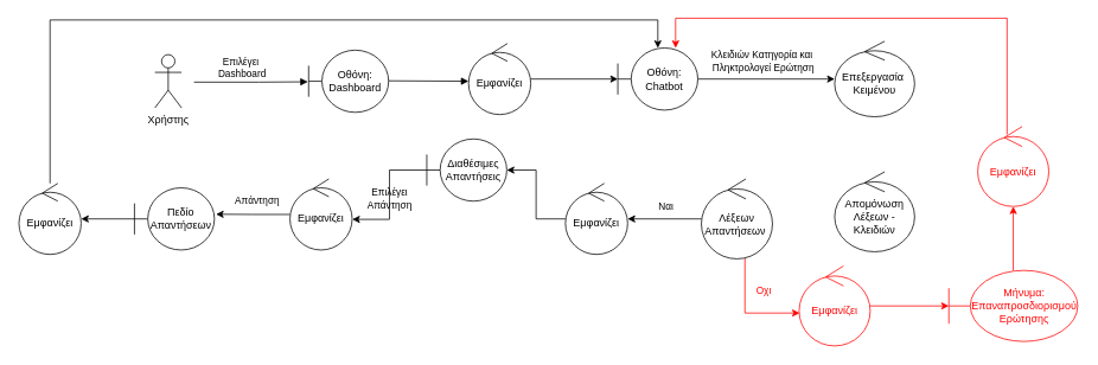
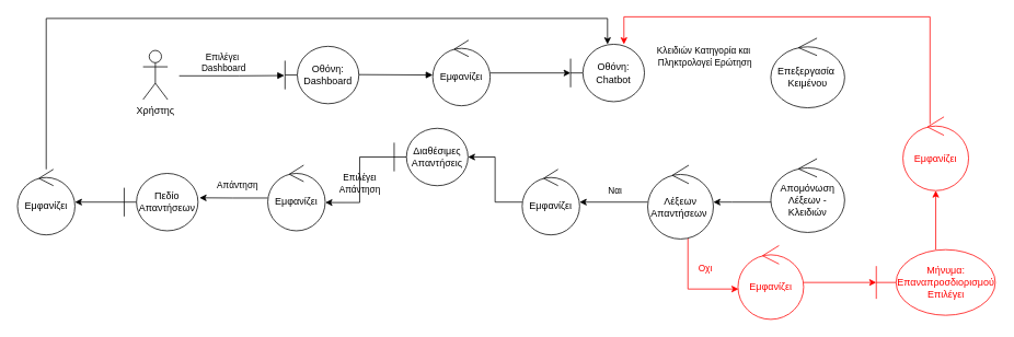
  <mxCell id="0" />
  <mxCell id="1" parent="0" />
  <mxCell id="2" value="Οθόνη:&lt;br&gt;Dashboard" style="shape=umlBoundary;whiteSpace=wrap;html=1;" parent="1" vertex="1"><mxGeometry x="346" y="56" width="90" height="70" as="geometry" /></mxCell>
  <mxCell id="3" value="Επιλέγει&amp;nbsp;&lt;br&gt;Dashboard" style="html=1;verticalAlign=bottom;endArrow=block;rounded=0;entryX=-0.009;entryY=0.509;entryDx=0;entryDy=0;entryPerimeter=0;" parent="1" target="2" edge="1"><mxGeometry x="-0.155" width="80" relative="1" as="geometry"><mxPoint x="217" y="92" as="sourcePoint" /><mxPoint x="370" y="90.5" as="targetPoint" /><Array as="points"><mxPoint x="290" y="92" /></Array><mxPoint as="offset" /></mxGeometry></mxCell>
  <mxCell id="4" value="Χρήστης" style="shape=umlActor;verticalLabelPosition=bottom;verticalAlign=top;html=1;outlineConnect=0;fillColor=#FFFFFF;" parent="1" vertex="1"><mxGeometry x="173" y="61" width="30" height="60" as="geometry" /></mxCell>
  <mxCell id="5" value="" style="html=1;verticalAlign=bottom;endArrow=block;rounded=0;" parent="1" edge="1"><mxGeometry width="80" relative="1" as="geometry"><mxPoint x="436" y="90.5" as="sourcePoint" /><mxPoint x="526" y="90.98" as="targetPoint" /><Array as="points" /></mxGeometry></mxCell>
  <mxCell id="6" value="" style="edgeStyle=orthogonalEdgeStyle;rounded=0;orthogonalLoop=1;jettySize=auto;html=1;" parent="1" source="7" target="9" edge="1"><mxGeometry relative="1" as="geometry" /></mxCell>
  <mxCell id="7" value="Εμφανίζει" style="ellipse;shape=umlControl;whiteSpace=wrap;html=1;" parent="1" vertex="1"><mxGeometry x="526" y="48.5" width="70" height="80" as="geometry" /></mxCell>
- <mxCell id="8" value="" style="edgeStyle=orthogonalEdgeStyle;rounded=0;orthogonalLoop=1;jettySize=auto;html=1;" parent="1" source="9" target="10" edge="1"><mxGeometry relative="1" as="geometry" /></mxCell>
  <mxCell id="9" value="Οθόνη:&lt;br&gt;Chatbot" style="shape=umlBoundary;whiteSpace=wrap;html=1;" parent="1" vertex="1"><mxGeometry x="694" y="53.5" width="90" height="70" as="geometry" /></mxCell>
  <mxCell id="10" value="Επεξεργασία&amp;nbsp;&lt;br&gt;Κειμένου" style="ellipse;shape=umlControl;whiteSpace=wrap;html=1;" parent="1" vertex="1"><mxGeometry x="938" y="46" width="90" height="85" as="geometry" /></mxCell>
+ <mxCell id="11" value="" style="edgeStyle=orthogonalEdgeStyle;rounded=0;orthogonalLoop=1;jettySize=auto;html=1;" parent="1" source="12" target="17" edge="1"><mxGeometry relative="1" as="geometry"><Array as="points"><mxPoint x="891" y="246" /><mxPoint x="891" y="246" /></Array></mxGeometry></mxCell>
  <mxCell id="12" value="Απομόνωση Λέξεων - Κλειδιών" style="ellipse;shape=umlControl;whiteSpace=wrap;html=1;" parent="1" vertex="1"><mxGeometry x="938" y="193" width="90" height="90" as="geometry" /></mxCell>
  <mxCell id="13" value="" style="edgeStyle=orthogonalEdgeStyle;rounded=0;orthogonalLoop=1;jettySize=auto;html=1;" parent="1" source="17" target="19" edge="1"><mxGeometry relative="1" as="geometry" /></mxCell>
  <mxCell id="14" value="Ναι" style="edgeLabel;html=1;align=center;verticalAlign=middle;resizable=0;points=[];fontColor=#000000;" parent="13" vertex="1" connectable="0"><mxGeometry x="-0.023" y="-3" relative="1" as="geometry"><mxPoint y="-12" as="offset" /></mxGeometry></mxCell>
  <mxCell id="15" value="" style="edgeStyle=orthogonalEdgeStyle;rounded=0;orthogonalLoop=1;jettySize=auto;html=1;fontColor=#000000;strokeColor=#FF0000;" parent="1" source="17" target="30" edge="1"><mxGeometry relative="1" as="geometry"><Array as="points"><mxPoint x="837" y="352" /></Array></mxGeometry></mxCell>
  <mxCell id="16" value="Οχι" style="edgeLabel;html=1;align=center;verticalAlign=middle;resizable=0;points=[];fontColor=#FF0000;" parent="15" vertex="1" connectable="0"><mxGeometry x="-0.395" y="2" relative="1" as="geometry"><mxPoint x="18" as="offset" /></mxGeometry></mxCell>
  <mxCell id="17" value="Λέξεων Απαντήσεων&amp;nbsp;" style="ellipse;shape=umlControl;whiteSpace=wrap;html=1;" parent="1" vertex="1"><mxGeometry x="788" y="201" width="80" height="90" as="geometry" /></mxCell>
  <mxCell id="18" value="" style="edgeStyle=orthogonalEdgeStyle;rounded=0;orthogonalLoop=1;jettySize=auto;html=1;" parent="1" source="19" edge="1" target="21"><mxGeometry relative="1" as="geometry"><mxPoint x="527" y="246" as="targetPoint" /></mxGeometry></mxCell>
  <mxCell id="19" value="Εμφανίζει" style="ellipse;shape=umlControl;whiteSpace=wrap;html=1;" parent="1" vertex="1"><mxGeometry x="635" y="206" width="70" height="80" as="geometry" /></mxCell>
  <mxCell id="20" value="" style="edgeStyle=orthogonalEdgeStyle;rounded=0;orthogonalLoop=1;jettySize=auto;html=1;entryX=1.002;entryY=0.569;entryDx=0;entryDy=0;entryPerimeter=0;" parent="1" source="21" target="24" edge="1"><mxGeometry relative="1" as="geometry" /></mxCell>
  <mxCell id="21" value="Διαθέσιμες Απαντήσεις" style="shape=umlBoundary;whiteSpace=wrap;html=1;" parent="1" vertex="1"><mxGeometry x="479" y="156" width="90" height="70" as="geometry" /></mxCell>
  <mxCell id="22" value="" style="edgeStyle=orthogonalEdgeStyle;rounded=0;orthogonalLoop=1;jettySize=auto;html=1;entryX=1.02;entryY=0.425;entryDx=0;entryDy=0;entryPerimeter=0;" parent="1" source="24" target="26" edge="1"><mxGeometry relative="1" as="geometry"><mxPoint x="247" y="246" as="targetPoint" /></mxGeometry></mxCell>
  <mxCell id="23" value="Απάντηση" style="edgeLabel;html=1;align=center;verticalAlign=middle;resizable=0;points=[];" parent="22" vertex="1" connectable="0"><mxGeometry x="0.074" y="-2" relative="1" as="geometry"><mxPoint x="7" y="-13" as="offset" /></mxGeometry></mxCell>
  <mxCell id="24" value="Εμφανίζει" style="ellipse;shape=umlControl;whiteSpace=wrap;html=1;" parent="1" vertex="1"><mxGeometry x="325" y="201" width="70" height="80" as="geometry" /></mxCell>
  <mxCell id="25" value="" style="edgeStyle=orthogonalEdgeStyle;rounded=0;orthogonalLoop=1;jettySize=auto;html=1;" parent="1" source="26" target="28" edge="1"><mxGeometry relative="1" as="geometry"><mxPoint x="192" y="352" as="targetPoint" /></mxGeometry></mxCell>
  <mxCell id="26" value="Πεδίο Απαντήσεων" style="shape=umlBoundary;whiteSpace=wrap;html=1;" parent="1" vertex="1"><mxGeometry x="150" y="211" width="90" height="70" as="geometry" /></mxCell>
  <mxCell id="27" value="" style="edgeStyle=orthogonalEdgeStyle;rounded=0;orthogonalLoop=1;jettySize=auto;html=1;" edge="1" parent="1" source="28" target="9"><mxGeometry relative="1" as="geometry"><mxPoint x="1045" y="453" as="targetPoint" /><Array as="points"><mxPoint x="55" y="22" /><mxPoint x="739" y="22" /></Array></mxGeometry></mxCell>
  <mxCell id="28" value="Εμφανίζει" style="ellipse;shape=umlControl;whiteSpace=wrap;html=1;" parent="1" vertex="1"><mxGeometry x="20" y="206" width="70" height="80" as="geometry" /></mxCell>
  <mxCell id="29" value="" style="edgeStyle=orthogonalEdgeStyle;rounded=0;orthogonalLoop=1;jettySize=auto;html=1;strokeColor=#FF0000;" edge="1" parent="1" source="30" target="32"><mxGeometry relative="1" as="geometry" /></mxCell>
  <mxCell id="30" value="&lt;font color=&quot;#ff0000&quot;&gt;Εμφανίζει&lt;/font&gt;" style="ellipse;shape=umlControl;whiteSpace=wrap;html=1;strokeColor=#FF0000;" parent="1" vertex="1"><mxGeometry x="898" y="299" width="80" height="90" as="geometry" /></mxCell>
  <mxCell id="31" value="" style="edgeStyle=orthogonalEdgeStyle;rounded=0;orthogonalLoop=1;jettySize=auto;html=1;strokeColor=#FF0000;" edge="1" parent="1" source="32" target="35"><mxGeometry relative="1" as="geometry" /></mxCell>
- <mxCell id="32" value="&lt;font color=&quot;#ff0000&quot;&gt;Μήνυμα:&lt;br&gt;Επαναπροσδιορισμού&lt;br&gt;Ερώτησης&lt;/font&gt;" style="shape=umlBoundary;whiteSpace=wrap;html=1;strokeColor=#FF0000;" parent="1" vertex="1"><mxGeometry x="1066.5" y="304" width="145" height="80" as="geometry" /></mxCell>
+ <mxCell id="32" value="&lt;font color=&quot;#ff0000&quot;&gt;Μήνυμα:&lt;br&gt;Επαναπροσδιορισμού&lt;br&gt;Επιλέγει&lt;/font&gt;" style="shape=umlBoundary;whiteSpace=wrap;html=1;strokeColor=#FF0000;" parent="1" vertex="1"><mxGeometry x="1066.5" y="304" width="145" height="80" as="geometry" /></mxCell>
  <mxCell id="33" value="&lt;span style=&quot;font-size: 11px;&quot;&gt;Κλειδιών Κατηγορία και&lt;br&gt;&amp;nbsp;Πληκτρολογεί Ερώτηση&lt;/span&gt;" style="text;html=1;align=center;verticalAlign=middle;resizable=0;points=[];autosize=1;strokeColor=none;fillColor=none;" vertex="1" parent="1"><mxGeometry x="792" y="51" width="127" height="34" as="geometry" /></mxCell>
  <mxCell id="34" value="&lt;span style=&quot;font-size: 11px;&quot;&gt;Επιλέγει &lt;br&gt;Απάντηση&lt;/span&gt;" style="text;html=1;align=center;verticalAlign=middle;resizable=0;points=[];autosize=1;strokeColor=none;fillColor=none;" vertex="1" parent="1"><mxGeometry x="407" y="206" width="60" height="34" as="geometry" /></mxCell>
  <mxCell id="35" value="&lt;font color=&quot;#ff0000&quot;&gt;Εμφανίζει&lt;/font&gt;" style="ellipse;shape=umlControl;whiteSpace=wrap;html=1;strokeColor=#FF0000;" vertex="1" parent="1"><mxGeometry x="1099" y="142" width="80" height="90" as="geometry" /></mxCell>
  <mxCell id="36" value="" style="edgeStyle=orthogonalEdgeStyle;rounded=0;orthogonalLoop=1;jettySize=auto;html=1;strokeColor=#FF0000;" edge="1" parent="1" target="9"><mxGeometry relative="1" as="geometry"><mxPoint x="1132" y="151" as="sourcePoint" /><mxPoint x="1132" y="69" as="targetPoint" /><Array as="points"><mxPoint x="1132" y="20" /><mxPoint x="759" y="20" /></Array></mxGeometry></mxCell>
